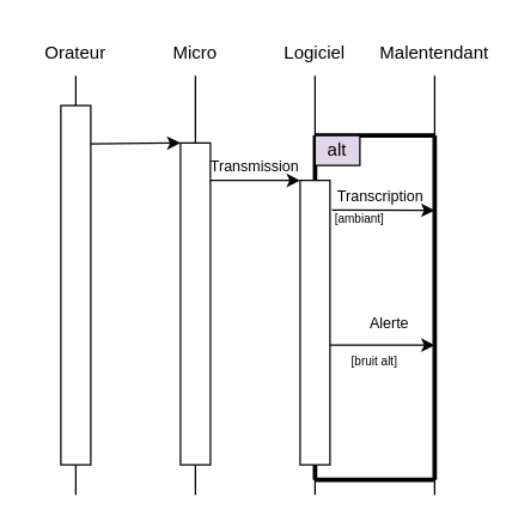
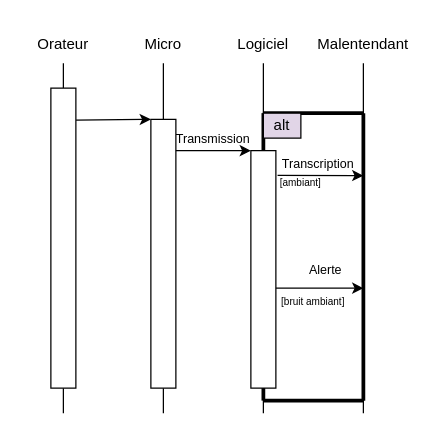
  <mxCell id="0" />
  <mxCell id="1" parent="0" />
  <mxCell id="2" value="" style="endArrow=none;html=1;rounded=0;" edge="1" parent="1" source="11"><mxGeometry width="50" height="50" relative="1" as="geometry"><mxPoint x="50" y="330" as="sourcePoint" /><mxPoint x="50" y="50" as="targetPoint" /></mxGeometry></mxCell>
  <mxCell id="3" value="" style="endArrow=none;html=1;rounded=0;" edge="1" parent="1" source="13"><mxGeometry width="50" height="50" relative="1" as="geometry"><mxPoint x="130" y="330" as="sourcePoint" /><mxPoint x="130" y="50" as="targetPoint" /></mxGeometry></mxCell>
  <mxCell id="4" value="" style="endArrow=none;html=1;rounded=0;" edge="1" parent="1" source="15"><mxGeometry width="50" height="50" relative="1" as="geometry"><mxPoint x="210" y="330" as="sourcePoint" /><mxPoint x="210" y="50" as="targetPoint" /></mxGeometry></mxCell>
  <mxCell id="5" value="" style="endArrow=none;html=1;rounded=0;" edge="1" parent="1"><mxGeometry width="50" height="50" relative="1" as="geometry"><mxPoint x="290" y="330" as="sourcePoint" /><mxPoint x="290" y="50" as="targetPoint" /></mxGeometry></mxCell>
  <mxCell id="6" value="Orateur" style="text;html=1;align=center;verticalAlign=middle;whiteSpace=wrap;rounded=0;" vertex="1" parent="1"><mxGeometry x="20" y="20" width="60" height="30" as="geometry" /></mxCell>
  <mxCell id="7" value="Micro" style="text;html=1;align=center;verticalAlign=middle;whiteSpace=wrap;rounded=0;" vertex="1" parent="1"><mxGeometry x="100" y="20" width="60" height="30" as="geometry" /></mxCell>
  <mxCell id="8" value="Logiciel" style="text;html=1;align=center;verticalAlign=middle;whiteSpace=wrap;rounded=0;" vertex="1" parent="1"><mxGeometry x="180" y="20" width="60" height="30" as="geometry" /></mxCell>
  <mxCell id="9" value="Malentendant" style="text;html=1;align=center;verticalAlign=middle;whiteSpace=wrap;rounded=0;" vertex="1" parent="1"><mxGeometry x="260" y="20" width="60" height="30" as="geometry" /></mxCell>
  <mxCell id="10" value="" style="endArrow=none;html=1;rounded=0;" edge="1" parent="1" target="11"><mxGeometry width="50" height="50" relative="1" as="geometry"><mxPoint x="50" y="330" as="sourcePoint" /><mxPoint x="50" y="50" as="targetPoint" /></mxGeometry></mxCell>
  <mxCell id="11" value="" style="rounded=0;whiteSpace=wrap;html=1;" vertex="1" parent="1"><mxGeometry x="40" y="70" width="20" height="240" as="geometry" /></mxCell>
  <mxCell id="12" value="" style="endArrow=none;html=1;rounded=0;" edge="1" parent="1" target="13"><mxGeometry width="50" height="50" relative="1" as="geometry"><mxPoint x="130" y="330" as="sourcePoint" /><mxPoint x="130" y="50" as="targetPoint" /></mxGeometry></mxCell>
  <mxCell id="13" value="&lt;span style=&quot;color: rgba(0, 0, 0, 0); font-family: monospace; font-size: 0px; text-align: start; text-wrap-mode: nowrap;&quot;&gt;%3CmxGraphModel%3E%3Croot%3E%3CmxCell%20id%3D%220%22%2F%3E%3CmxCell%20id%3D%221%22%20parent%3D%220%22%2F%3E%3CmxCell%20id%3D%222%22%20value%3D%22%22%20style%3D%22rounded%3D0%3BwhiteSpace%3Dwrap%3Bhtml%3D1%3B%22%20vertex%3D%221%22%20parent%3D%221%22%3E%3CmxGeometry%20x%3D%22310%22%20y%3D%22365%22%20width%3D%2220%22%20height%3D%22215%22%20as%3D%22geometry%22%2F%3E%3C%2FmxCell%3E%3C%2Froot%3E%3C%2FmxGraphModel%3E&lt;/span&gt;" style="rounded=0;whiteSpace=wrap;html=1;" vertex="1" parent="1"><mxGeometry x="120" y="95" width="20" height="215" as="geometry" /></mxCell>
  <mxCell id="14" value="" style="endArrow=none;html=1;rounded=0;" edge="1" parent="1" target="15"><mxGeometry width="50" height="50" relative="1" as="geometry"><mxPoint x="210" y="330" as="sourcePoint" /><mxPoint x="210" y="50" as="targetPoint" /></mxGeometry></mxCell>
  <mxCell id="15" value="" style="rounded=0;whiteSpace=wrap;html=1;" vertex="1" parent="1"><mxGeometry x="200" y="120" width="20" height="190" as="geometry" /></mxCell>
  <mxCell id="16" value="" style="endArrow=classic;html=1;rounded=0;entryX=0;entryY=0;entryDx=0;entryDy=0;exitX=1.007;exitY=0.107;exitDx=0;exitDy=0;exitPerimeter=0;" edge="1" parent="1" source="11" target="13"><mxGeometry width="50" height="50" relative="1" as="geometry"><mxPoint x="150" y="210" as="sourcePoint" /><mxPoint x="200" y="160" as="targetPoint" /></mxGeometry></mxCell>
  <mxCell id="17" value="" style="endArrow=classic;html=1;rounded=0;entryX=0;entryY=0;entryDx=0;entryDy=0;" edge="1" parent="1" target="15"><mxGeometry width="50" height="50" relative="1" as="geometry"><mxPoint x="140" y="120" as="sourcePoint" /><mxPoint x="210" y="170" as="targetPoint" /></mxGeometry></mxCell>
  <mxCell id="18" value="" style="endArrow=classic;html=1;rounded=0;exitX=1.067;exitY=0.104;exitDx=0;exitDy=0;exitPerimeter=0;" edge="1" parent="1" source="15"><mxGeometry width="50" height="50" relative="1" as="geometry"><mxPoint x="140" y="230" as="sourcePoint" /><mxPoint x="290" y="140" as="targetPoint" /></mxGeometry></mxCell>
  <mxCell id="19" value="" style="endArrow=classic;html=1;rounded=0;" edge="1" parent="1"><mxGeometry width="50" height="50" relative="1" as="geometry"><mxPoint x="220" y="230" as="sourcePoint" /><mxPoint x="290" y="230" as="targetPoint" /></mxGeometry></mxCell>
  <mxCell id="20" value="" style="endArrow=none;html=1;rounded=0;strokeWidth=3;" edge="1" parent="1"><mxGeometry width="50" height="50" relative="1" as="geometry"><mxPoint x="290" y="90" as="sourcePoint" /><mxPoint x="210" y="90" as="targetPoint" /></mxGeometry></mxCell>
  <mxCell id="21" value="" style="endArrow=none;html=1;rounded=0;strokeWidth=3;" edge="1" parent="1"><mxGeometry width="50" height="50" relative="1" as="geometry"><mxPoint x="210" y="320" as="sourcePoint" /><mxPoint x="290" y="320" as="targetPoint" /></mxGeometry></mxCell>
  <mxCell id="22" value="" style="endArrow=none;html=1;rounded=0;strokeWidth=3;" edge="1" parent="1"><mxGeometry width="50" height="50" relative="1" as="geometry"><mxPoint x="290" y="320" as="sourcePoint" /><mxPoint x="290" y="90" as="targetPoint" /></mxGeometry></mxCell>
  <mxCell id="23" value="" style="endArrow=none;html=1;rounded=0;exitX=0.5;exitY=0;exitDx=0;exitDy=0;strokeWidth=3;" edge="1" parent="1" source="15"><mxGeometry width="50" height="50" relative="1" as="geometry"><mxPoint x="140" y="230" as="sourcePoint" /><mxPoint x="210" y="90" as="targetPoint" /></mxGeometry></mxCell>
  <mxCell id="24" value="" style="endArrow=none;html=1;rounded=0;strokeWidth=3;" edge="1" parent="1"><mxGeometry width="50" height="50" relative="1" as="geometry"><mxPoint x="210" y="320" as="sourcePoint" /><mxPoint x="210" y="310" as="targetPoint" /></mxGeometry></mxCell>
  <mxCell id="25" value="alt" style="rounded=0;whiteSpace=wrap;html=1;fillColor=#e1d5e7;" vertex="1" parent="1"><mxGeometry x="210" y="90" width="30" height="20" as="geometry" /></mxCell>
  <mxCell id="26" value="&lt;font style=&quot;font-size: 10px;&quot;&gt;Transmission&lt;/font&gt;" style="text;html=1;align=center;verticalAlign=middle;whiteSpace=wrap;rounded=0;strokeWidth=1;" vertex="1" parent="1"><mxGeometry x="140" y="100" width="60" height="20" as="geometry" /></mxCell>
  <mxCell id="27" value="&lt;font style=&quot;font-size: 10px;&quot;&gt;Transcription&lt;/font&gt;" style="text;html=1;align=center;verticalAlign=middle;whiteSpace=wrap;rounded=0;strokeWidth=1;" vertex="1" parent="1"><mxGeometry x="224" y="120" width="60" height="20" as="geometry" /></mxCell>
  <mxCell id="28" value="&lt;font style=&quot;font-size: 10px;&quot;&gt;Alerte&lt;/font&gt;" style="text;html=1;align=center;verticalAlign=middle;whiteSpace=wrap;rounded=0;strokeWidth=1;" vertex="1" parent="1"><mxGeometry x="230" y="205" width="60" height="20" as="geometry" /></mxCell>
  <mxCell id="29" value="&lt;font style=&quot;font-size: 8px;&quot;&gt;[ambiant]&lt;/font&gt;" style="text;html=1;align=center;verticalAlign=middle;whiteSpace=wrap;rounded=0;" vertex="1" parent="1"><mxGeometry x="210" y="130" width="60" height="30" as="geometry" /></mxCell>
- <mxCell id="30" value="&lt;font style=&quot;font-size: 8px;&quot;&gt;[bruit alt]&lt;/font&gt;" style="text;html=1;align=center;verticalAlign=middle;whiteSpace=wrap;rounded=0;" vertex="1" parent="1"><mxGeometry x="220" y="225" width="60" height="30" as="geometry" /></mxCell>
+ <mxCell id="30" value="&lt;font style=&quot;font-size: 8px;&quot;&gt;[bruit ambiant]&lt;/font&gt;" style="text;html=1;align=center;verticalAlign=middle;whiteSpace=wrap;rounded=0;" vertex="1" parent="1"><mxGeometry x="220" y="225" width="60" height="30" as="geometry" /></mxCell>
